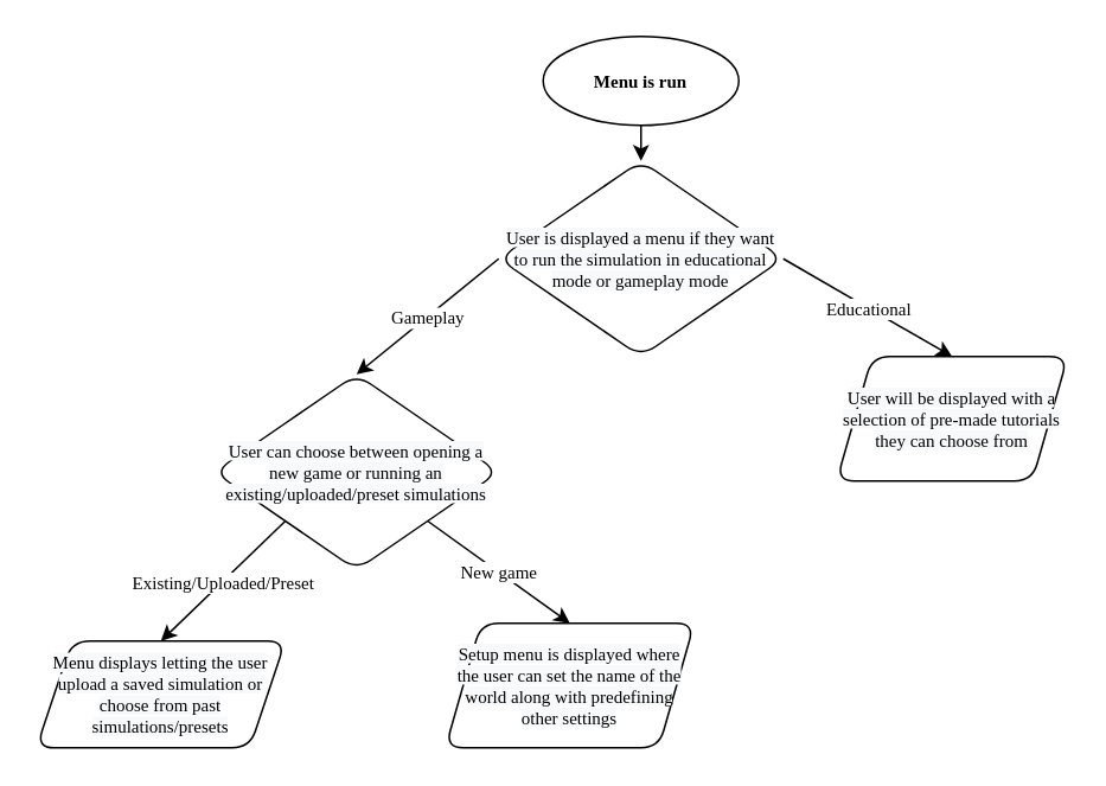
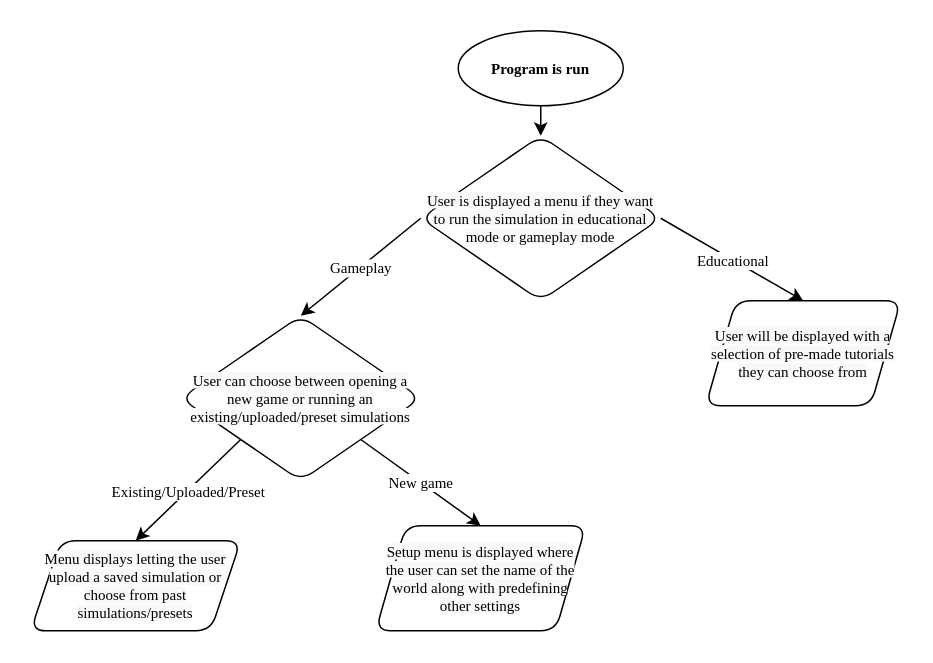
  <mxCell id="0" />
  <mxCell id="1" parent="0" />
- <mxCell id="2" value="Menu is run" style="ellipse;whiteSpace=wrap;html=1;shadow=0;sketch=0;fontFamily=Comfortaa;fontSource=https%3A%2F%2Ffonts.googleapis.com%2Fcss%3Ffamily%3DComfortaa;fontStyle=1;fontSize=10;" vertex="1" parent="1"><mxGeometry x="305" y="20" width="110" height="50" as="geometry" /></mxCell>
+ <mxCell id="2" value="Program is run" style="ellipse;whiteSpace=wrap;html=1;shadow=0;sketch=0;fontFamily=Comfortaa;fontSource=https%3A%2F%2Ffonts.googleapis.com%2Fcss%3Ffamily%3DComfortaa;fontStyle=1;fontSize=10;" vertex="1" parent="1"><mxGeometry x="305" y="20" width="110" height="50" as="geometry" /></mxCell>
  <mxCell id="3" value="&lt;span style=&quot;color: rgb(0, 0, 0); font-style: normal; font-weight: 400; letter-spacing: normal; text-align: center; text-indent: 0px; text-transform: none; word-spacing: 0px; background-color: rgb(248, 249, 250); text-decoration: none; display: inline; float: none; font-size: 10px;&quot;&gt;&lt;font style=&quot;font-size: 10px;&quot;&gt;User is displayed a menu if they want to run the simulation in educational mode or gameplay mode&lt;/font&gt;&lt;/span&gt;" style="rhombus;whiteSpace=wrap;html=1;rounded=1;shadow=0;fontFamily=Comfortaa;fontSource=https%3A%2F%2Ffonts.googleapis.com%2Fcss%3Ffamily%3DComfortaa;fontSize=10;" vertex="1" parent="1"><mxGeometry x="280" y="90" width="160" height="110" as="geometry" /></mxCell>
  <mxCell id="4" value="" style="endArrow=classic;html=1;rounded=0;exitX=0.5;exitY=1;exitDx=0;exitDy=0;entryX=0.5;entryY=0;entryDx=0;entryDy=0;fontFamily=Comfortaa;fontSource=https%3A%2F%2Ffonts.googleapis.com%2Fcss%3Ffamily%3DComfortaa;fontSize=10;" edge="1" parent="1" source="2" target="3"><mxGeometry width="50" height="50" relative="1" as="geometry"><mxPoint x="280" y="90" as="sourcePoint" /><mxPoint x="330" y="40" as="targetPoint" /></mxGeometry></mxCell>
  <mxCell id="5" value="Gameplay" style="endArrow=classic;html=1;rounded=0;exitX=0;exitY=0.5;exitDx=0;exitDy=0;entryX=0.5;entryY=0;entryDx=0;entryDy=0;fontFamily=Comfortaa;fontSource=https%3A%2F%2Ffonts.googleapis.com%2Fcss%3Ffamily%3DComfortaa;fontSize=10;" edge="1" parent="1" source="3" target="7"><mxGeometry width="50" height="50" relative="1" as="geometry"><mxPoint x="210" y="210" as="sourcePoint" /><mxPoint x="200" y="210" as="targetPoint" /></mxGeometry></mxCell>
  <mxCell id="6" value="Educational" style="endArrow=classic;html=1;rounded=0;exitX=1;exitY=0.5;exitDx=0;exitDy=0;entryX=0.5;entryY=0;entryDx=0;entryDy=0;fontFamily=Comfortaa;fontSource=https%3A%2F%2Ffonts.googleapis.com%2Fcss%3Ffamily%3DComfortaa;fontSize=10;" edge="1" parent="1" source="3" target="8"><mxGeometry width="50" height="50" relative="1" as="geometry"><mxPoint x="490" y="220" as="sourcePoint" /><mxPoint x="530" y="210" as="targetPoint" /></mxGeometry></mxCell>
  <mxCell id="7" value="&lt;span style=&quot;color: rgb(0, 0, 0); font-size: 10px; font-style: normal; font-weight: 400; letter-spacing: normal; text-align: center; text-indent: 0px; text-transform: none; word-spacing: 0px; background-color: rgb(248, 249, 250); text-decoration: none; display: inline; float: none;&quot;&gt;User can choose between opening a new game or running an existing/uploaded/preset simulations&lt;/span&gt;" style="rhombus;whiteSpace=wrap;html=1;labelBorderColor=none;labelBackgroundColor=none;rounded=1;fontFamily=Comfortaa;fontSource=https%3A%2F%2Ffonts.googleapis.com%2Fcss%3Ffamily%3DComfortaa;fontSize=10;" vertex="1" parent="1"><mxGeometry x="120" y="210" width="160" height="110" as="geometry" /></mxCell>
  <mxCell id="8" value="&lt;p style=&quot;font-size: 10px;&quot;&gt;&lt;span style=&quot;color: rgb(0, 0, 0); font-style: normal; font-weight: 400; letter-spacing: normal; text-align: center; text-indent: 0px; text-transform: none; word-spacing: 0px; background-color: rgb(248, 249, 250); text-decoration: none; display: inline; float: none; font-size: 10px;&quot;&gt;&lt;font data-font-src=&quot;https://fonts.googleapis.com/css?family=Comfortaa&quot; style=&quot;font-size: 10px&quot;&gt;User will be displayed with a selection of pre-made tutorials they can choose from&lt;/font&gt;&lt;/span&gt;&lt;/p&gt;" style="shape=parallelogram;perimeter=parallelogramPerimeter;whiteSpace=wrap;html=1;fixedSize=1;labelBackgroundColor=none;labelBorderColor=none;rounded=1;fontFamily=Comfortaa;fontSource=https%3A%2F%2Ffonts.googleapis.com%2Fcss%3Ffamily%3DComfortaa;fontSize=10;" vertex="1" parent="1"><mxGeometry x="470" y="200" width="130" height="70" as="geometry" /></mxCell>
  <mxCell id="9" value="Existing/Uploaded/Preset" style="endArrow=classic;html=1;rounded=0;exitX=0;exitY=1;exitDx=0;exitDy=0;fontFamily=Comfortaa;fontSource=https%3A%2F%2Ffonts.googleapis.com%2Fcss%3Ffamily%3DComfortaa;fontSize=10;entryX=0.5;entryY=0;entryDx=0;entryDy=0;" edge="1" parent="1" source="7" target="12"><mxGeometry width="50" height="50" relative="1" as="geometry"><mxPoint x="140" y="410" as="sourcePoint" /><mxPoint x="90" y="370" as="targetPoint" /></mxGeometry></mxCell>
  <mxCell id="10" value="New game" style="endArrow=classic;html=1;rounded=0;exitX=1;exitY=1;exitDx=0;exitDy=0;fontFamily=Comfortaa;fontSource=https%3A%2F%2Ffonts.googleapis.com%2Fcss%3Ffamily%3DComfortaa;fontSize=10;entryX=0.5;entryY=0;entryDx=0;entryDy=0;" edge="1" parent="1" source="7" target="11"><mxGeometry width="50" height="50" relative="1" as="geometry"><mxPoint x="280" y="370" as="sourcePoint" /><mxPoint x="314" y="360" as="targetPoint" /></mxGeometry></mxCell>
  <mxCell id="11" value="&lt;span style=&quot;color: rgb(0, 0, 0); font-family: comfortaa; font-size: 10px; font-style: normal; font-weight: 400; letter-spacing: normal; text-align: center; text-indent: 0px; text-transform: none; word-spacing: 0px; background-color: rgb(248, 249, 250); text-decoration: none; display: inline; float: none;&quot;&gt;Setup menu is displayed where the user can set the name of the world along with predefining other settings&lt;/span&gt;" style="shape=parallelogram;perimeter=parallelogramPerimeter;whiteSpace=wrap;html=1;fixedSize=1;rounded=1;shadow=0;fontFamily=Comfortaa;fontSource=https%3A%2F%2Ffonts.googleapis.com%2Fcss%3Ffamily%3DComfortaa;fontSize=10;fontColor=default;strokeColor=default;fillColor=default;" vertex="1" parent="1"><mxGeometry x="250" y="350" width="140" height="70" as="geometry" /></mxCell>
  <mxCell id="12" value="&lt;span style=&quot;color: rgb(0, 0, 0); font-family: comfortaa; font-size: 10px; font-style: normal; font-weight: 400; letter-spacing: normal; text-align: center; text-indent: 0px; text-transform: none; word-spacing: 0px; background-color: rgb(248, 249, 250); text-decoration: none; display: inline; float: none;&quot;&gt;Menu displays letting the user upload a saved simulation or choose from past simulations/presets&lt;/span&gt;" style="shape=parallelogram;perimeter=parallelogramPerimeter;whiteSpace=wrap;html=1;fixedSize=1;rounded=1;shadow=0;fontFamily=Comfortaa;fontSource=https%3A%2F%2Ffonts.googleapis.com%2Fcss%3Ffamily%3DComfortaa;fontSize=10;fontColor=default;strokeColor=default;fillColor=default;" vertex="1" parent="1"><mxGeometry x="20" y="360" width="140" height="60" as="geometry" /></mxCell>
